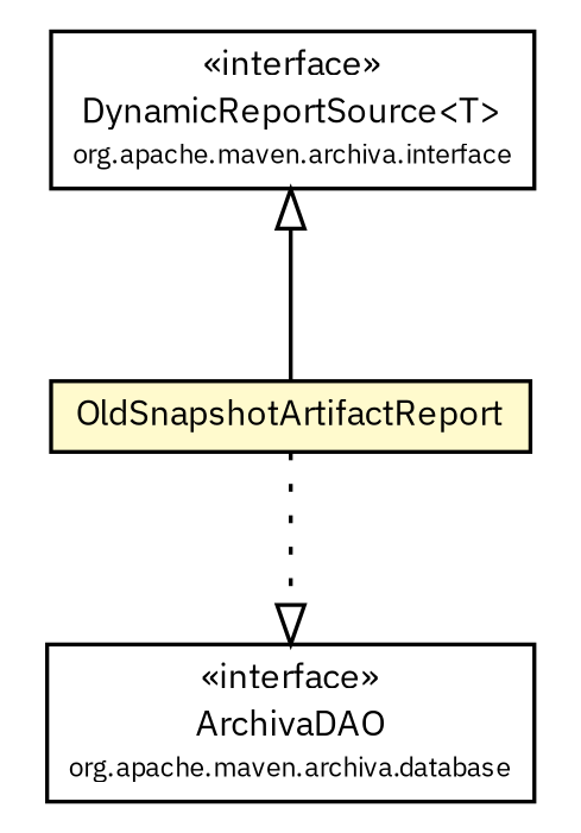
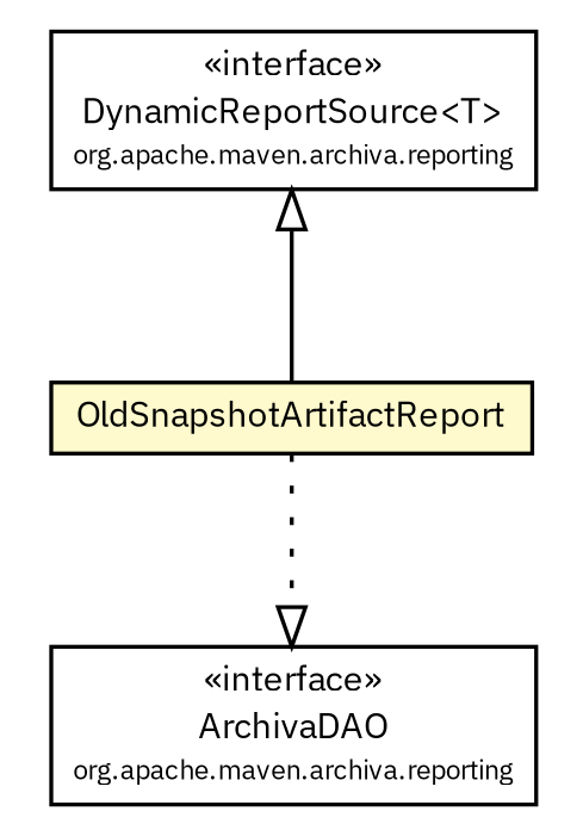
  digraph {
    fontname="IBM Plex Sans"
    node [fontcolor=black fontname="IBM Plex Sans" fontsize=9.0 shape=plaintext]
    edge [fontname="IBM Plex Sans" headport=p labelfontname=Helvetica labelfontsize=10 tailport=p]
-   n1 [label=<<table border="0" cellborder="1" cellspacing="0" cellpadding="2" port="p" href="../../database/ArchivaDAO.html"> 		<tr><td><table border="0" cellspacing="0" cellpadding="1"> 			<tr><td> &laquo;interface&raquo; </td></tr> 			<tr><td> ArchivaDAO </td></tr> 			<tr><td><font point-size="7.0"> org.apache.maven.archiva.database </font></td></tr> 		</table></td></tr> 		</table>>]
-   n2 [label=<<table border="0" cellborder="1" cellspacing="0" cellpadding="2" port="p" href="../DynamicReportSource.html"> 		<tr><td><table border="0" cellspacing="0" cellpadding="1"> 			<tr><td> &laquo;interface&raquo; </td></tr> 			<tr><td> DynamicReportSource&lt;T&gt; </td></tr> 			<tr><td><font point-size="7.0"> org.apache.maven.archiva.interface </font></td></tr> 		</table></td></tr> 		</table>>]
+   n1 [label=<<table border="0" cellborder="1" cellspacing="0" cellpadding="2" port="p" href="../../database/ArchivaDAO.html"> 		<tr><td><table border="0" cellspacing="0" cellpadding="1"> 			<tr><td> &laquo;interface&raquo; </td></tr> 			<tr><td> ArchivaDAO </td></tr> 			<tr><td><font point-size="7.0"> org.apache.maven.archiva.reporting </font></td></tr> 		</table></td></tr> 		</table>>]
+   n2 [label=<<table border="0" cellborder="1" cellspacing="0" cellpadding="2" port="p" href="../DynamicReportSource.html"> 		<tr><td><table border="0" cellspacing="0" cellpadding="1"> 			<tr><td> &laquo;interface&raquo; </td></tr> 			<tr><td> DynamicReportSource&lt;T&gt; </td></tr> 			<tr><td><font point-size="7.0"> org.apache.maven.archiva.reporting </font></td></tr> 		</table></td></tr> 		</table>>]
    n3 [label=<<table border="0" cellborder="1" cellspacing="0" cellpadding="2" port="p" bgcolor="lemonChiffon" href="./OldSnapshotArtifactReport.html"> 		<tr><td><table border="0" cellspacing="0" cellpadding="1"> 			<tr><td> OldSnapshotArtifactReport </td></tr> 		</table></td></tr> 		</table>>]
    n2 -> n3 [arrowtail=empty dir=back fontsize=10 style=solid]
    n3 -> n1 [arrowhead=onormal color=black fontcolor=black fontsize=10.0 style=dotted]
  }
